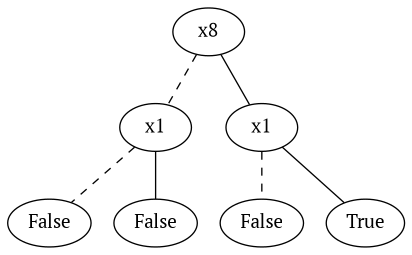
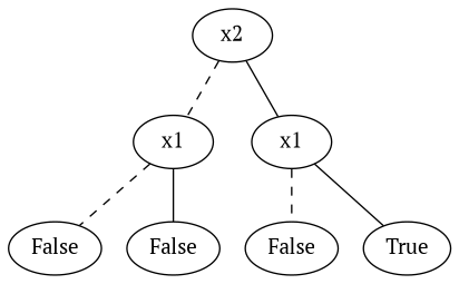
  graph {
    fontname="PT Serif"
    node [fontname="PT Serif"]
    edge [fontname="PT Serif"]
-   n1 [label=x8]
+   n1 [label=x2]
    n2 [label=x1]
    n3 [label=x1]
    n4 [label=False]
    n5 [label=False]
    n6 [label=False]
    n7 [label=True]
    n1 -- n2 [style=dashed]
    n1 -- n3
    n2 -- n4 [style=dashed]
    n2 -- n5
    n3 -- n6 [style=dashed]
    n3 -- n7
  }
